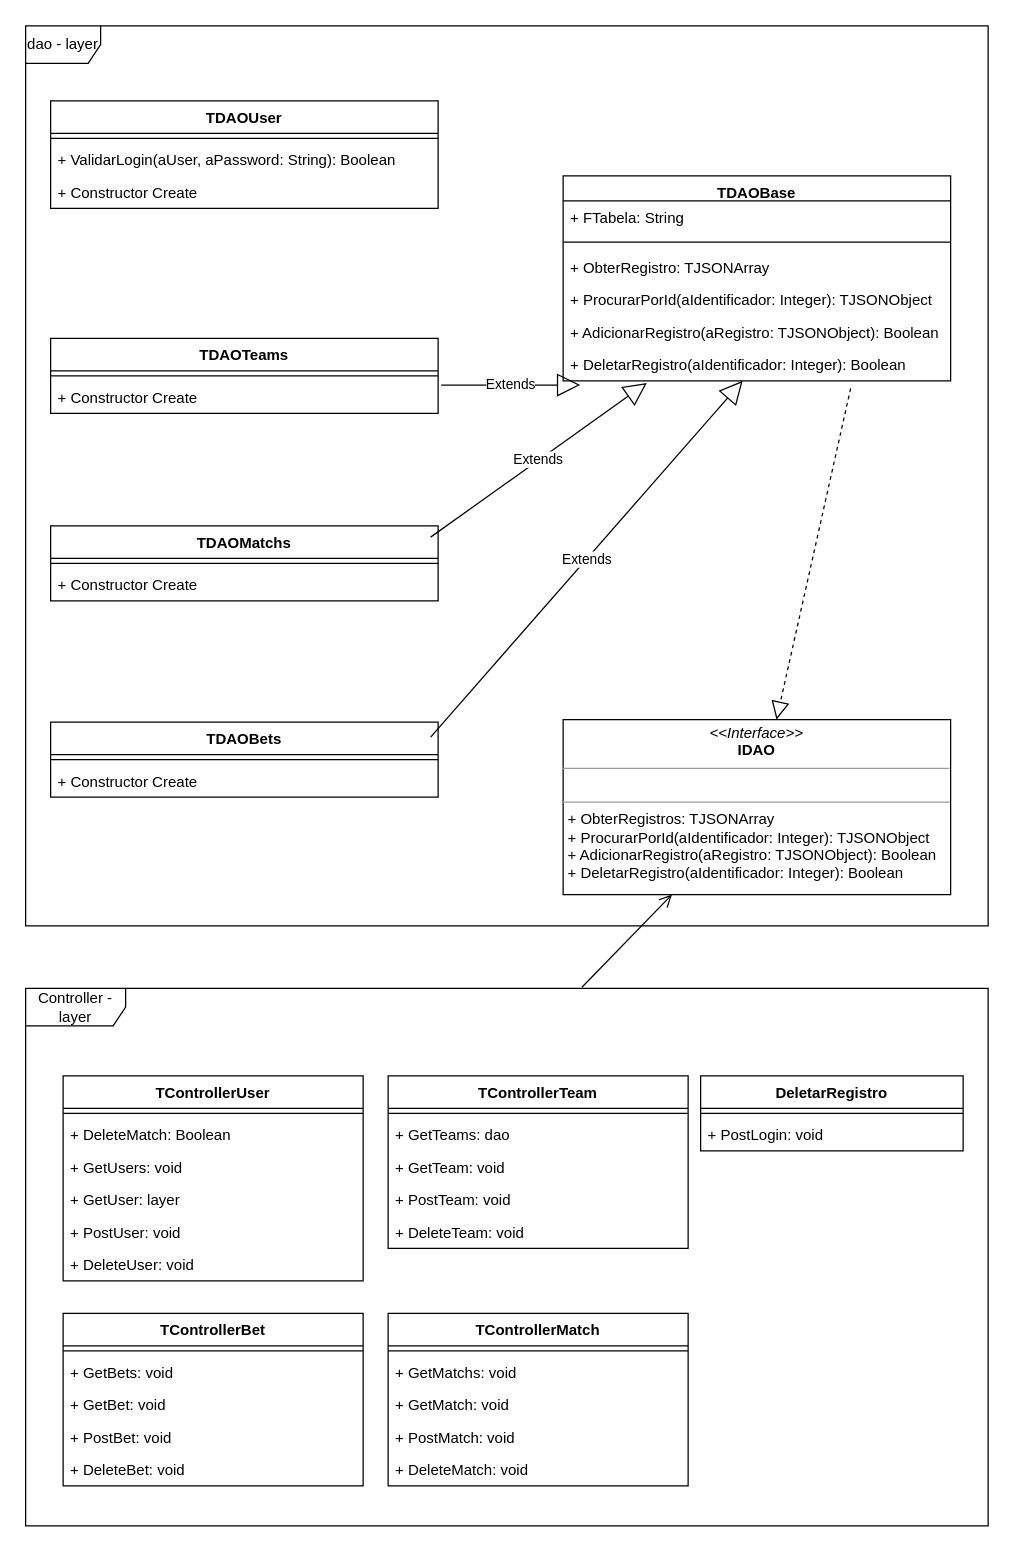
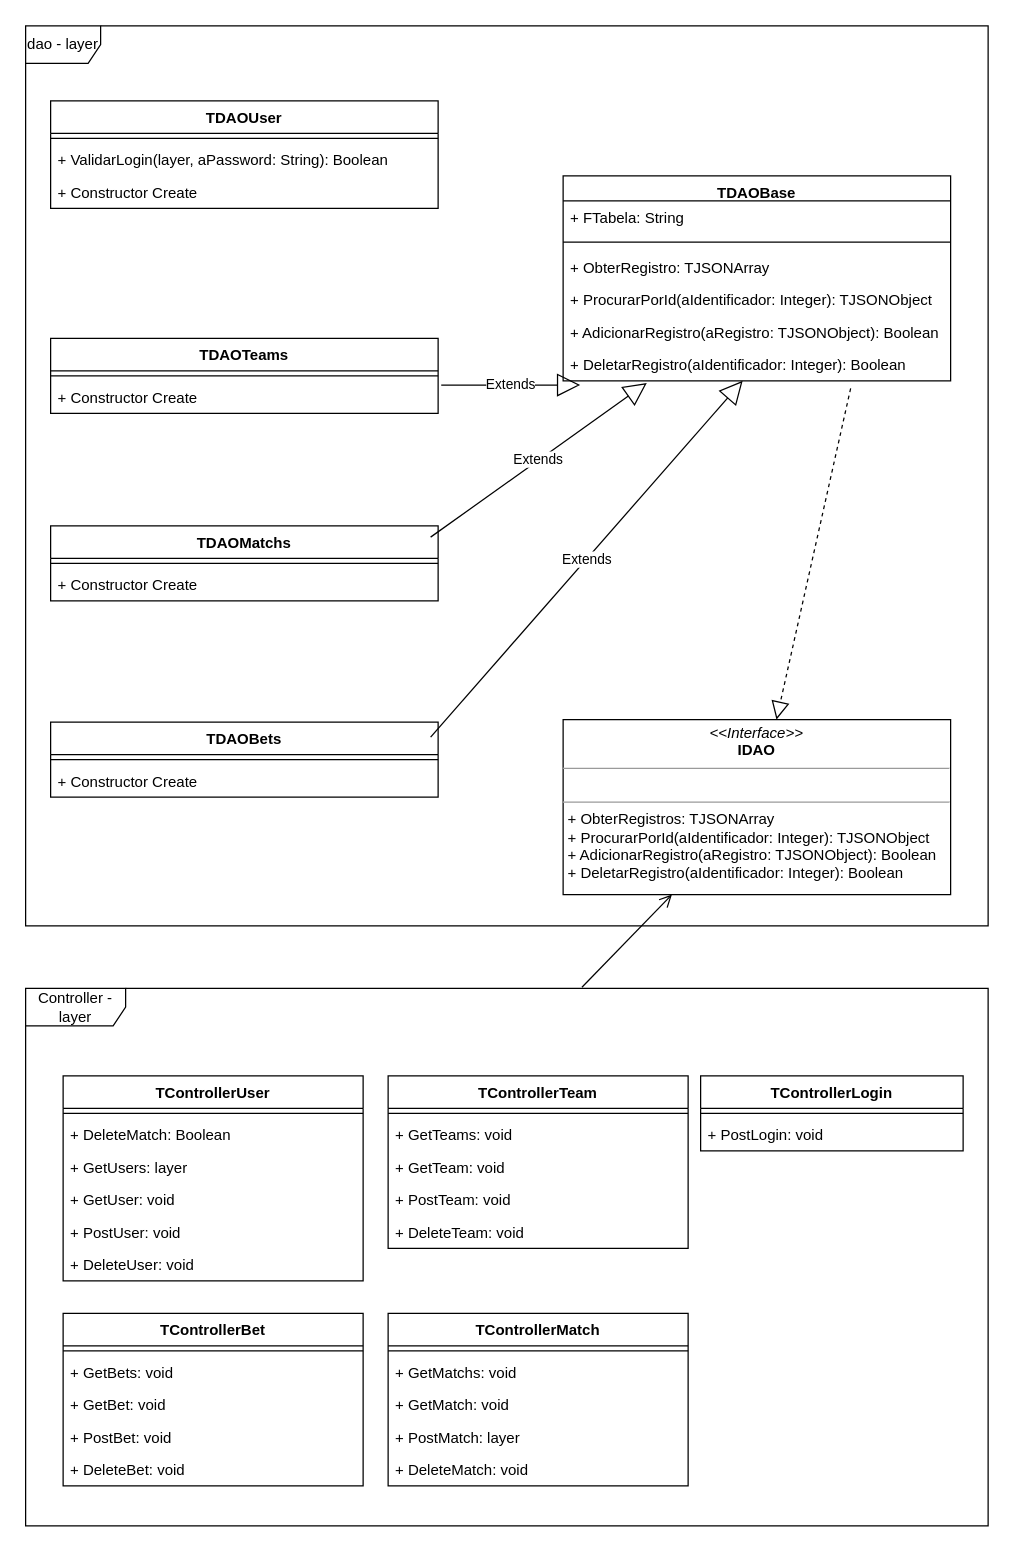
  <mxCell id="0" />
  <mxCell id="1" parent="0" />
  <mxCell id="2" value="dao - layer" style="shape=umlFrame;whiteSpace=wrap;html=1;pointerEvents=0;" vertex="1" parent="1"><mxGeometry x="20" y="20" width="770" height="720" as="geometry" /></mxCell>
  <mxCell id="3" value="TDAOUser" style="swimlane;fontStyle=1;align=center;verticalAlign=top;childLayout=stackLayout;horizontal=1;startSize=26;horizontalStack=0;resizeParent=1;resizeParentMax=0;resizeLast=0;collapsible=1;marginBottom=0;" vertex="1" parent="1"><mxGeometry x="40" y="80" width="310" height="86" as="geometry"><mxRectangle x="350" y="190" width="100" height="30" as="alternateBounds" /></mxGeometry></mxCell>
  <mxCell id="4" value="" style="line;strokeWidth=1;fillColor=none;align=left;verticalAlign=middle;spacingTop=-1;spacingLeft=3;spacingRight=3;rotatable=0;labelPosition=right;points=[];portConstraint=eastwest;strokeColor=inherit;" vertex="1" parent="3"><mxGeometry y="26" width="310" height="8" as="geometry" /></mxCell>
- <mxCell id="5" value="+ ValidarLogin(aUser, aPassword: String): Boolean" style="text;strokeColor=none;fillColor=none;align=left;verticalAlign=top;spacingLeft=4;spacingRight=4;overflow=hidden;rotatable=0;points=[[0,0.5],[1,0.5]];portConstraint=eastwest;" vertex="1" parent="3"><mxGeometry y="34" width="310" height="26" as="geometry" /></mxCell>
+ <mxCell id="5" value="+ ValidarLogin(layer, aPassword: String): Boolean" style="text;strokeColor=none;fillColor=none;align=left;verticalAlign=top;spacingLeft=4;spacingRight=4;overflow=hidden;rotatable=0;points=[[0,0.5],[1,0.5]];portConstraint=eastwest;" vertex="1" parent="3"><mxGeometry y="34" width="310" height="26" as="geometry" /></mxCell>
  <mxCell id="6" value="+ Constructor Create" style="text;strokeColor=none;fillColor=none;align=left;verticalAlign=top;spacingLeft=4;spacingRight=4;overflow=hidden;rotatable=0;points=[[0,0.5],[1,0.5]];portConstraint=eastwest;" vertex="1" parent="3"><mxGeometry y="60" width="310" height="26" as="geometry" /></mxCell>
  <mxCell id="7" value="TDAOTeams&#10;" style="swimlane;fontStyle=1;align=center;verticalAlign=top;childLayout=stackLayout;horizontal=1;startSize=26;horizontalStack=0;resizeParent=1;resizeParentMax=0;resizeLast=0;collapsible=1;marginBottom=0;" vertex="1" parent="1"><mxGeometry x="40" y="270" width="310" height="60" as="geometry" /></mxCell>
  <mxCell id="8" value="" style="line;strokeWidth=1;fillColor=none;align=left;verticalAlign=middle;spacingTop=-1;spacingLeft=3;spacingRight=3;rotatable=0;labelPosition=right;points=[];portConstraint=eastwest;strokeColor=inherit;" vertex="1" parent="7"><mxGeometry y="26" width="310" height="8" as="geometry" /></mxCell>
  <mxCell id="9" value="+ Constructor Create" style="text;strokeColor=none;fillColor=none;align=left;verticalAlign=top;spacingLeft=4;spacingRight=4;overflow=hidden;rotatable=0;points=[[0,0.5],[1,0.5]];portConstraint=eastwest;" vertex="1" parent="7"><mxGeometry y="34" width="310" height="26" as="geometry" /></mxCell>
  <mxCell id="10" value="TDAOMatchs&#10;" style="swimlane;fontStyle=1;align=center;verticalAlign=top;childLayout=stackLayout;horizontal=1;startSize=26;horizontalStack=0;resizeParent=1;resizeParentMax=0;resizeLast=0;collapsible=1;marginBottom=0;" vertex="1" parent="1"><mxGeometry x="40" y="420" width="310" height="60" as="geometry" /></mxCell>
  <mxCell id="11" value="" style="line;strokeWidth=1;fillColor=none;align=left;verticalAlign=middle;spacingTop=-1;spacingLeft=3;spacingRight=3;rotatable=0;labelPosition=right;points=[];portConstraint=eastwest;strokeColor=inherit;" vertex="1" parent="10"><mxGeometry y="26" width="310" height="8" as="geometry" /></mxCell>
  <mxCell id="12" value="+ Constructor Create" style="text;strokeColor=none;fillColor=none;align=left;verticalAlign=top;spacingLeft=4;spacingRight=4;overflow=hidden;rotatable=0;points=[[0,0.5],[1,0.5]];portConstraint=eastwest;" vertex="1" parent="10"><mxGeometry y="34" width="310" height="26" as="geometry" /></mxCell>
  <mxCell id="13" value="TDAOBets" style="swimlane;fontStyle=1;align=center;verticalAlign=top;childLayout=stackLayout;horizontal=1;startSize=26;horizontalStack=0;resizeParent=1;resizeParentMax=0;resizeLast=0;collapsible=1;marginBottom=0;" vertex="1" parent="1"><mxGeometry x="40" y="577" width="310" height="60" as="geometry"><mxRectangle x="350" y="190" width="100" height="30" as="alternateBounds" /></mxGeometry></mxCell>
  <mxCell id="14" value="" style="line;strokeWidth=1;fillColor=none;align=left;verticalAlign=middle;spacingTop=-1;spacingLeft=3;spacingRight=3;rotatable=0;labelPosition=right;points=[];portConstraint=eastwest;strokeColor=inherit;" vertex="1" parent="13"><mxGeometry y="26" width="310" height="8" as="geometry" /></mxCell>
  <mxCell id="15" value="+ Constructor Create" style="text;strokeColor=none;fillColor=none;align=left;verticalAlign=top;spacingLeft=4;spacingRight=4;overflow=hidden;rotatable=0;points=[[0,0.5],[1,0.5]];portConstraint=eastwest;" vertex="1" parent="13"><mxGeometry y="34" width="310" height="26" as="geometry" /></mxCell>
  <mxCell id="16" value="&lt;p style=&quot;margin:0px;margin-top:4px;text-align:center;&quot;&gt;&lt;i&gt;&amp;lt;&amp;lt;Interface&amp;gt;&amp;gt;&lt;/i&gt;&lt;br&gt;&lt;b&gt;IDAO&lt;/b&gt;&lt;/p&gt;&lt;hr size=&quot;1&quot;&gt;&lt;p style=&quot;margin:0px;margin-left:4px;&quot;&gt;&lt;br&gt;&lt;/p&gt;&lt;hr size=&quot;1&quot;&gt;&lt;p style=&quot;margin:0px;margin-left:4px;&quot;&gt;+ ObterRegistros: TJSONArray&lt;/p&gt;&lt;p style=&quot;margin:0px;margin-left:4px;&quot;&gt;+ ProcurarPorId(aIdentificador: Integer): TJSONObject&lt;/p&gt;&lt;p style=&quot;margin:0px;margin-left:4px;&quot;&gt;+ AdicionarRegistro(aRegistro: TJSONObject): Boolean&lt;/p&gt;&lt;p style=&quot;margin:0px;margin-left:4px;&quot;&gt;+ DeletarRegistro(aIdentificador: Integer): Boolean&lt;/p&gt;" style="verticalAlign=top;align=left;overflow=fill;fontSize=12;fontFamily=Helvetica;html=1;" vertex="1" parent="1"><mxGeometry x="450" y="575" width="310" height="140" as="geometry" /></mxCell>
  <mxCell id="17" value="Controller - layer" style="shape=umlFrame;whiteSpace=wrap;html=1;pointerEvents=0;width=80;height=30;" vertex="1" parent="1"><mxGeometry x="20" y="790" width="770" height="430" as="geometry" /></mxCell>
  <mxCell id="18" value="TControllerUser&#10;" style="swimlane;fontStyle=1;align=center;verticalAlign=top;childLayout=stackLayout;horizontal=1;startSize=26;horizontalStack=0;resizeParent=1;resizeParentMax=0;resizeLast=0;collapsible=1;marginBottom=0;" vertex="1" parent="1"><mxGeometry x="50" y="860" width="240" height="164" as="geometry" /></mxCell>
  <mxCell id="19" value="" style="line;strokeWidth=1;fillColor=none;align=left;verticalAlign=middle;spacingTop=-1;spacingLeft=3;spacingRight=3;rotatable=0;labelPosition=right;points=[];portConstraint=eastwest;strokeColor=inherit;" vertex="1" parent="18"><mxGeometry y="26" width="240" height="8" as="geometry" /></mxCell>
  <mxCell id="20" value="+ DeleteMatch: Boolean" style="text;strokeColor=none;fillColor=none;align=left;verticalAlign=top;spacingLeft=4;spacingRight=4;overflow=hidden;rotatable=0;points=[[0,0.5],[1,0.5]];portConstraint=eastwest;" vertex="1" parent="18"><mxGeometry y="34" width="240" height="26" as="geometry" /></mxCell>
- <mxCell id="21" value="+ GetUsers: void&#10;" style="text;strokeColor=none;fillColor=none;align=left;verticalAlign=top;spacingLeft=4;spacingRight=4;overflow=hidden;rotatable=0;points=[[0,0.5],[1,0.5]];portConstraint=eastwest;" vertex="1" parent="18"><mxGeometry y="60" width="240" height="26" as="geometry" /></mxCell>
- <mxCell id="22" value="+ GetUser: layer&#10;" style="text;strokeColor=none;fillColor=none;align=left;verticalAlign=top;spacingLeft=4;spacingRight=4;overflow=hidden;rotatable=0;points=[[0,0.5],[1,0.5]];portConstraint=eastwest;" vertex="1" parent="18"><mxGeometry y="86" width="240" height="26" as="geometry" /></mxCell>
+ <mxCell id="21" value="+ GetUsers: layer&#10;" style="text;strokeColor=none;fillColor=none;align=left;verticalAlign=top;spacingLeft=4;spacingRight=4;overflow=hidden;rotatable=0;points=[[0,0.5],[1,0.5]];portConstraint=eastwest;" vertex="1" parent="18"><mxGeometry y="60" width="240" height="26" as="geometry" /></mxCell>
+ <mxCell id="22" value="+ GetUser: void&#10;" style="text;strokeColor=none;fillColor=none;align=left;verticalAlign=top;spacingLeft=4;spacingRight=4;overflow=hidden;rotatable=0;points=[[0,0.5],[1,0.5]];portConstraint=eastwest;" vertex="1" parent="18"><mxGeometry y="86" width="240" height="26" as="geometry" /></mxCell>
  <mxCell id="23" value="+ PostUser: void" style="text;strokeColor=none;fillColor=none;align=left;verticalAlign=top;spacingLeft=4;spacingRight=4;overflow=hidden;rotatable=0;points=[[0,0.5],[1,0.5]];portConstraint=eastwest;" vertex="1" parent="18"><mxGeometry y="112" width="240" height="26" as="geometry" /></mxCell>
  <mxCell id="24" value="+ DeleteUser: void" style="text;strokeColor=none;fillColor=none;align=left;verticalAlign=top;spacingLeft=4;spacingRight=4;overflow=hidden;rotatable=0;points=[[0,0.5],[1,0.5]];portConstraint=eastwest;" vertex="1" parent="18"><mxGeometry y="138" width="240" height="26" as="geometry" /></mxCell>
  <mxCell id="25" value="TControllerTeam" style="swimlane;fontStyle=1;align=center;verticalAlign=top;childLayout=stackLayout;horizontal=1;startSize=26;horizontalStack=0;resizeParent=1;resizeParentMax=0;resizeLast=0;collapsible=1;marginBottom=0;" vertex="1" parent="1"><mxGeometry x="310" y="860" width="240" height="138" as="geometry" /></mxCell>
  <mxCell id="26" value="" style="line;strokeWidth=1;fillColor=none;align=left;verticalAlign=middle;spacingTop=-1;spacingLeft=3;spacingRight=3;rotatable=0;labelPosition=right;points=[];portConstraint=eastwest;strokeColor=inherit;" vertex="1" parent="25"><mxGeometry y="26" width="240" height="8" as="geometry" /></mxCell>
- <mxCell id="27" value="+ GetTeams: dao&#10;" style="text;strokeColor=none;fillColor=none;align=left;verticalAlign=top;spacingLeft=4;spacingRight=4;overflow=hidden;rotatable=0;points=[[0,0.5],[1,0.5]];portConstraint=eastwest;" vertex="1" parent="25"><mxGeometry y="34" width="240" height="26" as="geometry" /></mxCell>
+ <mxCell id="27" value="+ GetTeams: void&#10;" style="text;strokeColor=none;fillColor=none;align=left;verticalAlign=top;spacingLeft=4;spacingRight=4;overflow=hidden;rotatable=0;points=[[0,0.5],[1,0.5]];portConstraint=eastwest;" vertex="1" parent="25"><mxGeometry y="34" width="240" height="26" as="geometry" /></mxCell>
  <mxCell id="28" value="+ GetTeam: void&#10;" style="text;strokeColor=none;fillColor=none;align=left;verticalAlign=top;spacingLeft=4;spacingRight=4;overflow=hidden;rotatable=0;points=[[0,0.5],[1,0.5]];portConstraint=eastwest;" vertex="1" parent="25"><mxGeometry y="60" width="240" height="26" as="geometry" /></mxCell>
  <mxCell id="29" value="+ PostTeam: void" style="text;strokeColor=none;fillColor=none;align=left;verticalAlign=top;spacingLeft=4;spacingRight=4;overflow=hidden;rotatable=0;points=[[0,0.5],[1,0.5]];portConstraint=eastwest;" vertex="1" parent="25"><mxGeometry y="86" width="240" height="26" as="geometry" /></mxCell>
  <mxCell id="30" value="+ DeleteTeam: void" style="text;strokeColor=none;fillColor=none;align=left;verticalAlign=top;spacingLeft=4;spacingRight=4;overflow=hidden;rotatable=0;points=[[0,0.5],[1,0.5]];portConstraint=eastwest;" vertex="1" parent="25"><mxGeometry y="112" width="240" height="26" as="geometry" /></mxCell>
  <mxCell id="31" value="TControllerBet&#10;" style="swimlane;fontStyle=1;align=center;verticalAlign=top;childLayout=stackLayout;horizontal=1;startSize=26;horizontalStack=0;resizeParent=1;resizeParentMax=0;resizeLast=0;collapsible=1;marginBottom=0;" vertex="1" parent="1"><mxGeometry x="50" y="1050" width="240" height="138" as="geometry" /></mxCell>
  <mxCell id="32" value="" style="line;strokeWidth=1;fillColor=none;align=left;verticalAlign=middle;spacingTop=-1;spacingLeft=3;spacingRight=3;rotatable=0;labelPosition=right;points=[];portConstraint=eastwest;strokeColor=inherit;" vertex="1" parent="31"><mxGeometry y="26" width="240" height="8" as="geometry" /></mxCell>
  <mxCell id="33" value="+ GetBets: void&#10;" style="text;strokeColor=none;fillColor=none;align=left;verticalAlign=top;spacingLeft=4;spacingRight=4;overflow=hidden;rotatable=0;points=[[0,0.5],[1,0.5]];portConstraint=eastwest;" vertex="1" parent="31"><mxGeometry y="34" width="240" height="26" as="geometry" /></mxCell>
  <mxCell id="34" value="+ GetBet: void&#10;" style="text;strokeColor=none;fillColor=none;align=left;verticalAlign=top;spacingLeft=4;spacingRight=4;overflow=hidden;rotatable=0;points=[[0,0.5],[1,0.5]];portConstraint=eastwest;" vertex="1" parent="31"><mxGeometry y="60" width="240" height="26" as="geometry" /></mxCell>
  <mxCell id="35" value="+ PostBet: void" style="text;strokeColor=none;fillColor=none;align=left;verticalAlign=top;spacingLeft=4;spacingRight=4;overflow=hidden;rotatable=0;points=[[0,0.5],[1,0.5]];portConstraint=eastwest;" vertex="1" parent="31"><mxGeometry y="86" width="240" height="26" as="geometry" /></mxCell>
  <mxCell id="36" value="+ DeleteBet: void" style="text;strokeColor=none;fillColor=none;align=left;verticalAlign=top;spacingLeft=4;spacingRight=4;overflow=hidden;rotatable=0;points=[[0,0.5],[1,0.5]];portConstraint=eastwest;" vertex="1" parent="31"><mxGeometry y="112" width="240" height="26" as="geometry" /></mxCell>
  <mxCell id="37" value="TControllerMatch&#10;" style="swimlane;fontStyle=1;align=center;verticalAlign=top;childLayout=stackLayout;horizontal=1;startSize=26;horizontalStack=0;resizeParent=1;resizeParentMax=0;resizeLast=0;collapsible=1;marginBottom=0;" vertex="1" parent="1"><mxGeometry x="310" y="1050" width="240" height="138" as="geometry" /></mxCell>
  <mxCell id="38" value="" style="line;strokeWidth=1;fillColor=none;align=left;verticalAlign=middle;spacingTop=-1;spacingLeft=3;spacingRight=3;rotatable=0;labelPosition=right;points=[];portConstraint=eastwest;strokeColor=inherit;" vertex="1" parent="37"><mxGeometry y="26" width="240" height="8" as="geometry" /></mxCell>
  <mxCell id="39" value="+ GetMatchs: void&#10;" style="text;strokeColor=none;fillColor=none;align=left;verticalAlign=top;spacingLeft=4;spacingRight=4;overflow=hidden;rotatable=0;points=[[0,0.5],[1,0.5]];portConstraint=eastwest;" vertex="1" parent="37"><mxGeometry y="34" width="240" height="26" as="geometry" /></mxCell>
  <mxCell id="40" value="+ GetMatch: void&#10;" style="text;strokeColor=none;fillColor=none;align=left;verticalAlign=top;spacingLeft=4;spacingRight=4;overflow=hidden;rotatable=0;points=[[0,0.5],[1,0.5]];portConstraint=eastwest;" vertex="1" parent="37"><mxGeometry y="60" width="240" height="26" as="geometry" /></mxCell>
- <mxCell id="41" value="+ PostMatch: void" style="text;strokeColor=none;fillColor=none;align=left;verticalAlign=top;spacingLeft=4;spacingRight=4;overflow=hidden;rotatable=0;points=[[0,0.5],[1,0.5]];portConstraint=eastwest;" vertex="1" parent="37"><mxGeometry y="86" width="240" height="26" as="geometry" /></mxCell>
+ <mxCell id="41" value="+ PostMatch: layer" style="text;strokeColor=none;fillColor=none;align=left;verticalAlign=top;spacingLeft=4;spacingRight=4;overflow=hidden;rotatable=0;points=[[0,0.5],[1,0.5]];portConstraint=eastwest;" vertex="1" parent="37"><mxGeometry y="86" width="240" height="26" as="geometry" /></mxCell>
  <mxCell id="42" value="+ DeleteMatch: void" style="text;strokeColor=none;fillColor=none;align=left;verticalAlign=top;spacingLeft=4;spacingRight=4;overflow=hidden;rotatable=0;points=[[0,0.5],[1,0.5]];portConstraint=eastwest;" vertex="1" parent="37"><mxGeometry y="112" width="240" height="26" as="geometry" /></mxCell>
- <mxCell id="43" value="DeletarRegistro" style="swimlane;fontStyle=1;align=center;verticalAlign=top;childLayout=stackLayout;horizontal=1;startSize=26;horizontalStack=0;resizeParent=1;resizeParentMax=0;resizeLast=0;collapsible=1;marginBottom=0;" vertex="1" parent="1"><mxGeometry x="560" y="860" width="210" height="60" as="geometry" /></mxCell>
+ <mxCell id="43" value="TControllerLogin" style="swimlane;fontStyle=1;align=center;verticalAlign=top;childLayout=stackLayout;horizontal=1;startSize=26;horizontalStack=0;resizeParent=1;resizeParentMax=0;resizeLast=0;collapsible=1;marginBottom=0;" vertex="1" parent="1"><mxGeometry x="560" y="860" width="210" height="60" as="geometry" /></mxCell>
  <mxCell id="44" value="" style="line;strokeWidth=1;fillColor=none;align=left;verticalAlign=middle;spacingTop=-1;spacingLeft=3;spacingRight=3;rotatable=0;labelPosition=right;points=[];portConstraint=eastwest;strokeColor=inherit;" vertex="1" parent="43"><mxGeometry y="26" width="210" height="8" as="geometry" /></mxCell>
  <mxCell id="45" value="+ PostLogin: void" style="text;strokeColor=none;fillColor=none;align=left;verticalAlign=top;spacingLeft=4;spacingRight=4;overflow=hidden;rotatable=0;points=[[0,0.5],[1,0.5]];portConstraint=eastwest;" vertex="1" parent="43"><mxGeometry y="34" width="210" height="26" as="geometry" /></mxCell>
  <mxCell id="46" value="" style="endArrow=open;startArrow=none;endFill=0;startFill=0;endSize=8;html=1;verticalAlign=bottom;labelBackgroundColor=none;strokeWidth=1;rounded=0;exitX=0.578;exitY=-0.002;exitDx=0;exitDy=0;exitPerimeter=0;" edge="1" parent="1" source="17" target="16"><mxGeometry width="160" relative="1" as="geometry"><mxPoint x="310" y="770" as="sourcePoint" /><mxPoint x="470" y="770" as="targetPoint" /></mxGeometry></mxCell>
  <mxCell id="47" value="TDAOBase" style="swimlane;fontStyle=1;align=center;verticalAlign=top;childLayout=stackLayout;horizontal=1;startSize=20;horizontalStack=0;resizeParent=1;resizeParentMax=0;resizeLast=0;collapsible=1;marginBottom=0;" vertex="1" parent="1"><mxGeometry x="450" y="140" width="310" height="164" as="geometry"><mxRectangle x="350" y="190" width="100" height="30" as="alternateBounds" /></mxGeometry></mxCell>
  <mxCell id="48" value="+ FTabela: String" style="text;strokeColor=none;fillColor=none;align=left;verticalAlign=top;spacingLeft=4;spacingRight=4;overflow=hidden;rotatable=0;points=[[0,0.5],[1,0.5]];portConstraint=eastwest;" vertex="1" parent="47"><mxGeometry y="20" width="310" height="26" as="geometry" /></mxCell>
  <mxCell id="49" value="" style="line;strokeWidth=1;fillColor=none;align=left;verticalAlign=middle;spacingTop=-1;spacingLeft=3;spacingRight=3;rotatable=0;labelPosition=right;points=[];portConstraint=eastwest;strokeColor=inherit;" vertex="1" parent="47"><mxGeometry y="46" width="310" height="14" as="geometry" /></mxCell>
  <mxCell id="50" value="+ ObterRegistro: TJSONArray" style="text;strokeColor=none;fillColor=none;align=left;verticalAlign=top;spacingLeft=4;spacingRight=4;overflow=hidden;rotatable=0;points=[[0,0.5],[1,0.5]];portConstraint=eastwest;" vertex="1" parent="47"><mxGeometry y="60" width="310" height="26" as="geometry" /></mxCell>
  <mxCell id="51" value="+ ProcurarPorId(aIdentificador: Integer): TJSONObject" style="text;strokeColor=none;fillColor=none;align=left;verticalAlign=top;spacingLeft=4;spacingRight=4;overflow=hidden;rotatable=0;points=[[0,0.5],[1,0.5]];portConstraint=eastwest;" vertex="1" parent="47"><mxGeometry y="86" width="310" height="26" as="geometry" /></mxCell>
  <mxCell id="52" value="+ AdicionarRegistro(aRegistro: TJSONObject): Boolean&#10;" style="text;strokeColor=none;fillColor=none;align=left;verticalAlign=top;spacingLeft=4;spacingRight=4;overflow=hidden;rotatable=0;points=[[0,0.5],[1,0.5]];portConstraint=eastwest;" vertex="1" parent="47"><mxGeometry y="112" width="310" height="26" as="geometry" /></mxCell>
  <mxCell id="53" value="+ DeletarRegistro(aIdentificador: Integer): Boolean" style="text;strokeColor=none;fillColor=none;align=left;verticalAlign=top;spacingLeft=4;spacingRight=4;overflow=hidden;rotatable=0;points=[[0,0.5],[1,0.5]];portConstraint=eastwest;" vertex="1" parent="47"><mxGeometry y="138" width="310" height="26" as="geometry" /></mxCell>
  <mxCell id="54" value="Extends" style="endArrow=block;endSize=16;endFill=0;html=1;rounded=0;exitX=1.008;exitY=0.127;exitDx=0;exitDy=0;exitPerimeter=0;entryX=0.044;entryY=1.128;entryDx=0;entryDy=0;entryPerimeter=0;" edge="1" parent="1" source="9" target="53"><mxGeometry width="160" relative="1" as="geometry"><mxPoint x="342" y="290" as="sourcePoint" /><mxPoint x="450" y="318" as="targetPoint" /></mxGeometry></mxCell>
  <mxCell id="55" value="Extends" style="endArrow=block;endSize=16;endFill=0;html=1;rounded=0;exitX=0.974;exitY=1.051;exitDx=0;exitDy=0;exitPerimeter=0;entryX=0.216;entryY=1.064;entryDx=0;entryDy=0;entryPerimeter=0;" edge="1" parent="1" target="53"><mxGeometry width="160" relative="1" as="geometry"><mxPoint x="344" y="429" as="sourcePoint" /><mxPoint x="466" y="420" as="targetPoint" /></mxGeometry></mxCell>
  <mxCell id="56" value="Extends" style="endArrow=block;endSize=16;endFill=0;html=1;rounded=0;exitX=0.974;exitY=1.051;exitDx=0;exitDy=0;exitPerimeter=0;" edge="1" parent="1" target="53"><mxGeometry width="160" relative="1" as="geometry"><mxPoint x="344" y="589" as="sourcePoint" /><mxPoint x="517" y="440" as="targetPoint" /></mxGeometry></mxCell>
  <mxCell id="57" value="" style="endArrow=block;dashed=1;endFill=0;endSize=12;html=1;rounded=0;exitX=0.742;exitY=1.231;exitDx=0;exitDy=0;exitPerimeter=0;" edge="1" parent="1" source="53" target="16"><mxGeometry width="160" relative="1" as="geometry"><mxPoint x="580" y="350" as="sourcePoint" /><mxPoint x="740" y="350" as="targetPoint" /></mxGeometry></mxCell>
